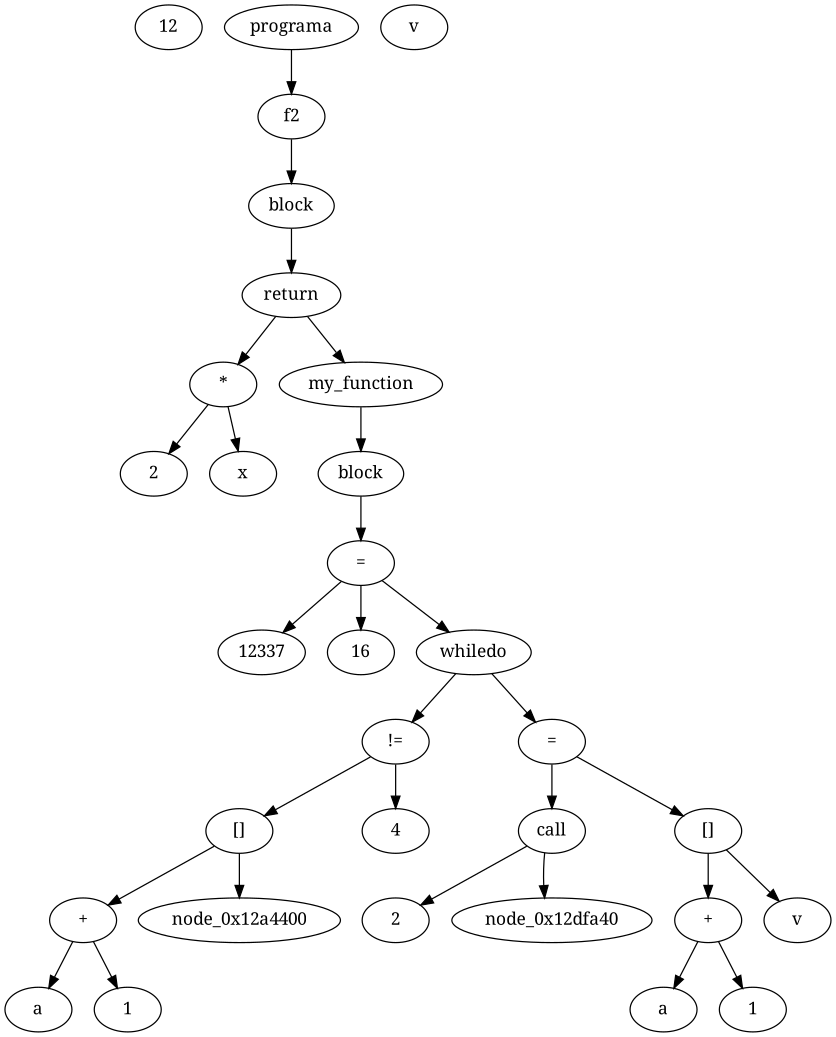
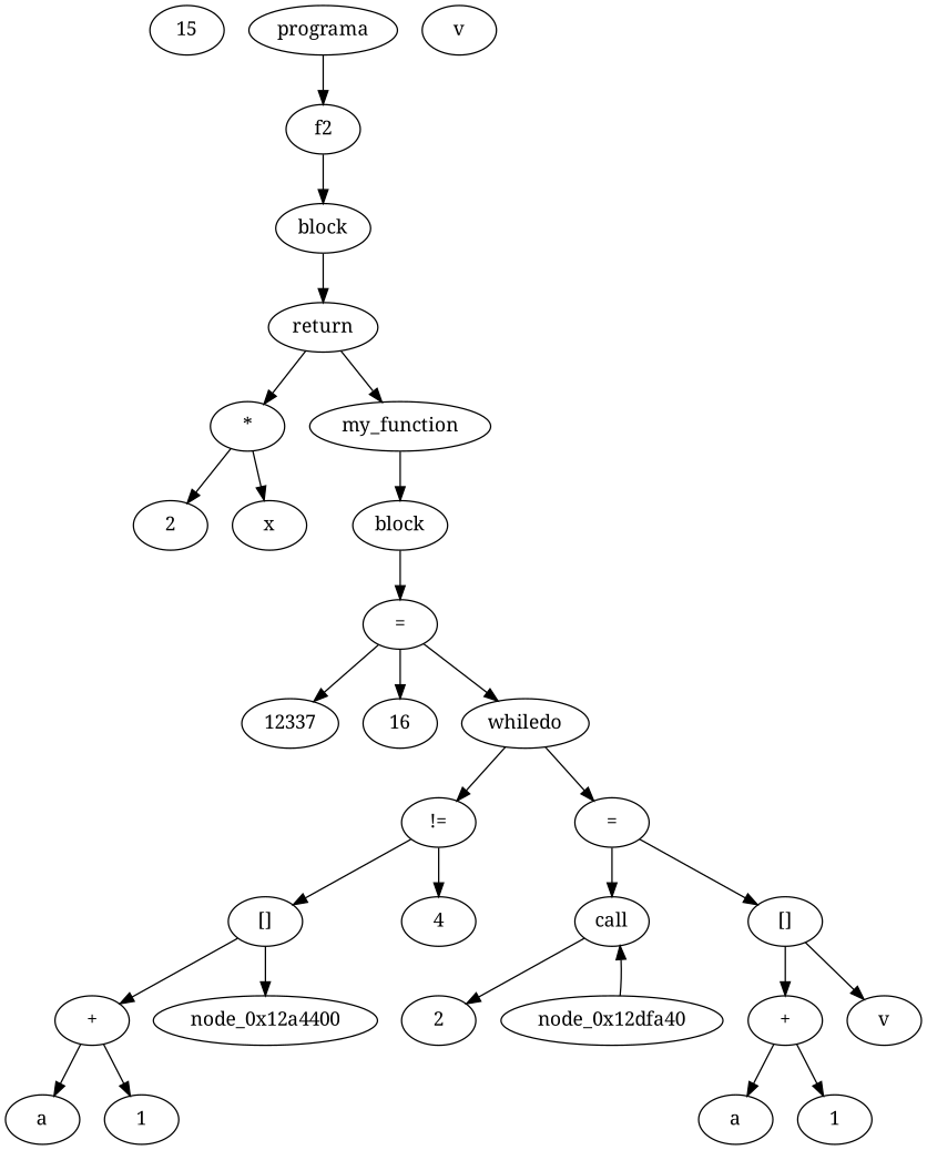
  digraph {
    fontname="Noto Serif"
    node [fontname="Noto Serif"]
    edge [fontname="Noto Serif"]
-   n1 [label=12]
+   n1 [label=15]
    n2 [label=2]
    n3 [label=x]
    n4 [label="*"]
    n5 [label=return]
    n6 [label=my_function]
    n7 [label=block]
    n8 [label=f2]
    n9 [label=block]
    n10 [label=12337]
    n11 [label="="]
    n12 [label=16]
    n13 [label=whiledo]
    n14 [label="!="]
    n15 [label="="]
    n16 [label=a]
    n17 [label=1]
    n18 [label="+"]
    n19 [label="[]"]
    node_0x12a4400
    n21 [label=v]
    n22 [label=4]
    n23 [label=a]
    n24 [label=1]
    n25 [label="+"]
    n26 [label=2]
    n27 [label=call]
    node_0x12dfa40
    n29 [label="[]"]
    n30 [label=v]
    n31 [label=programa]
    n4 -> n2
    n4 -> n3
    n5 -> n4
    n5 -> n6
    n6 -> n9
    n7 -> n5
    n8 -> n7
    n9 -> n11
    n11 -> n10
    n11 -> n12
    n11 -> n13
    n13 -> n14
    n13 -> n15
    n14 -> n19
    n14 -> n22
    n15 -> n27
    n15 -> n29
    n18 -> n16
    n18 -> n17
    n19 -> n18
    n19 -> node_0x12a4400
    n25 -> n23
    n25 -> n24
    n27 -> n26
-   n27 -> node_0x12dfa40
+   node_0x12dfa40 -> n27
    n29 -> n25
    n29 -> n30
    n31 -> n8
  }
